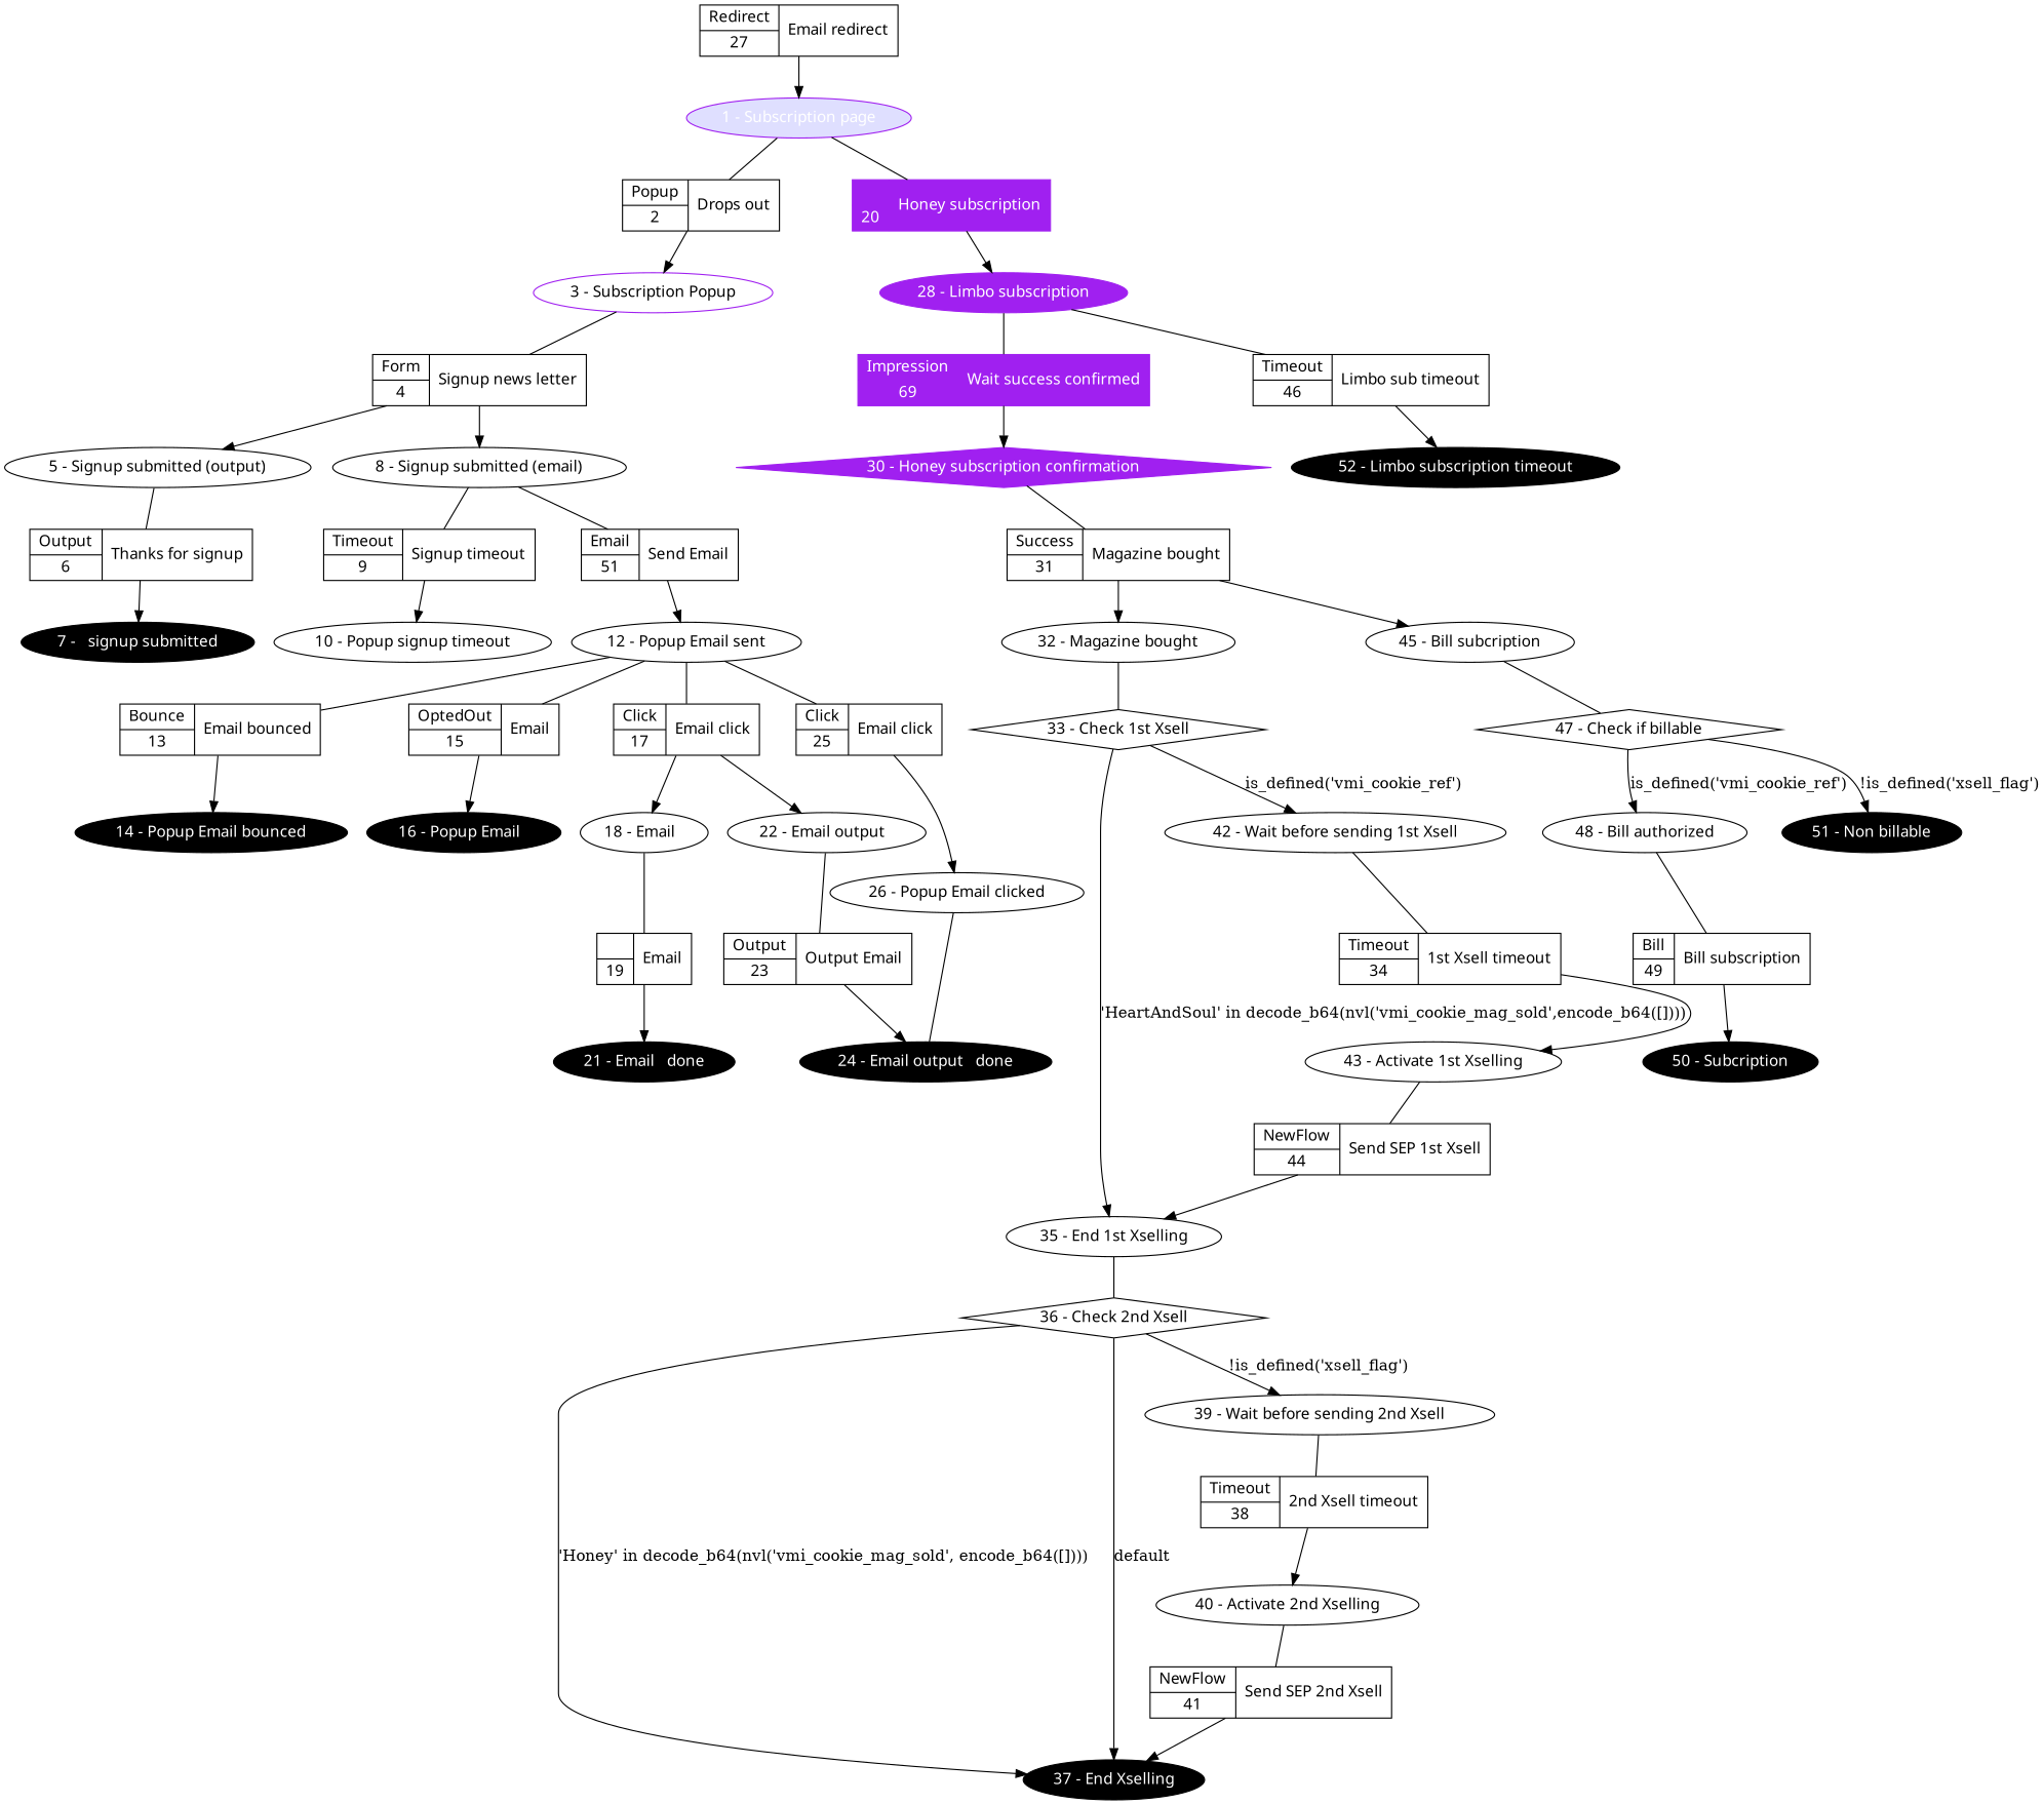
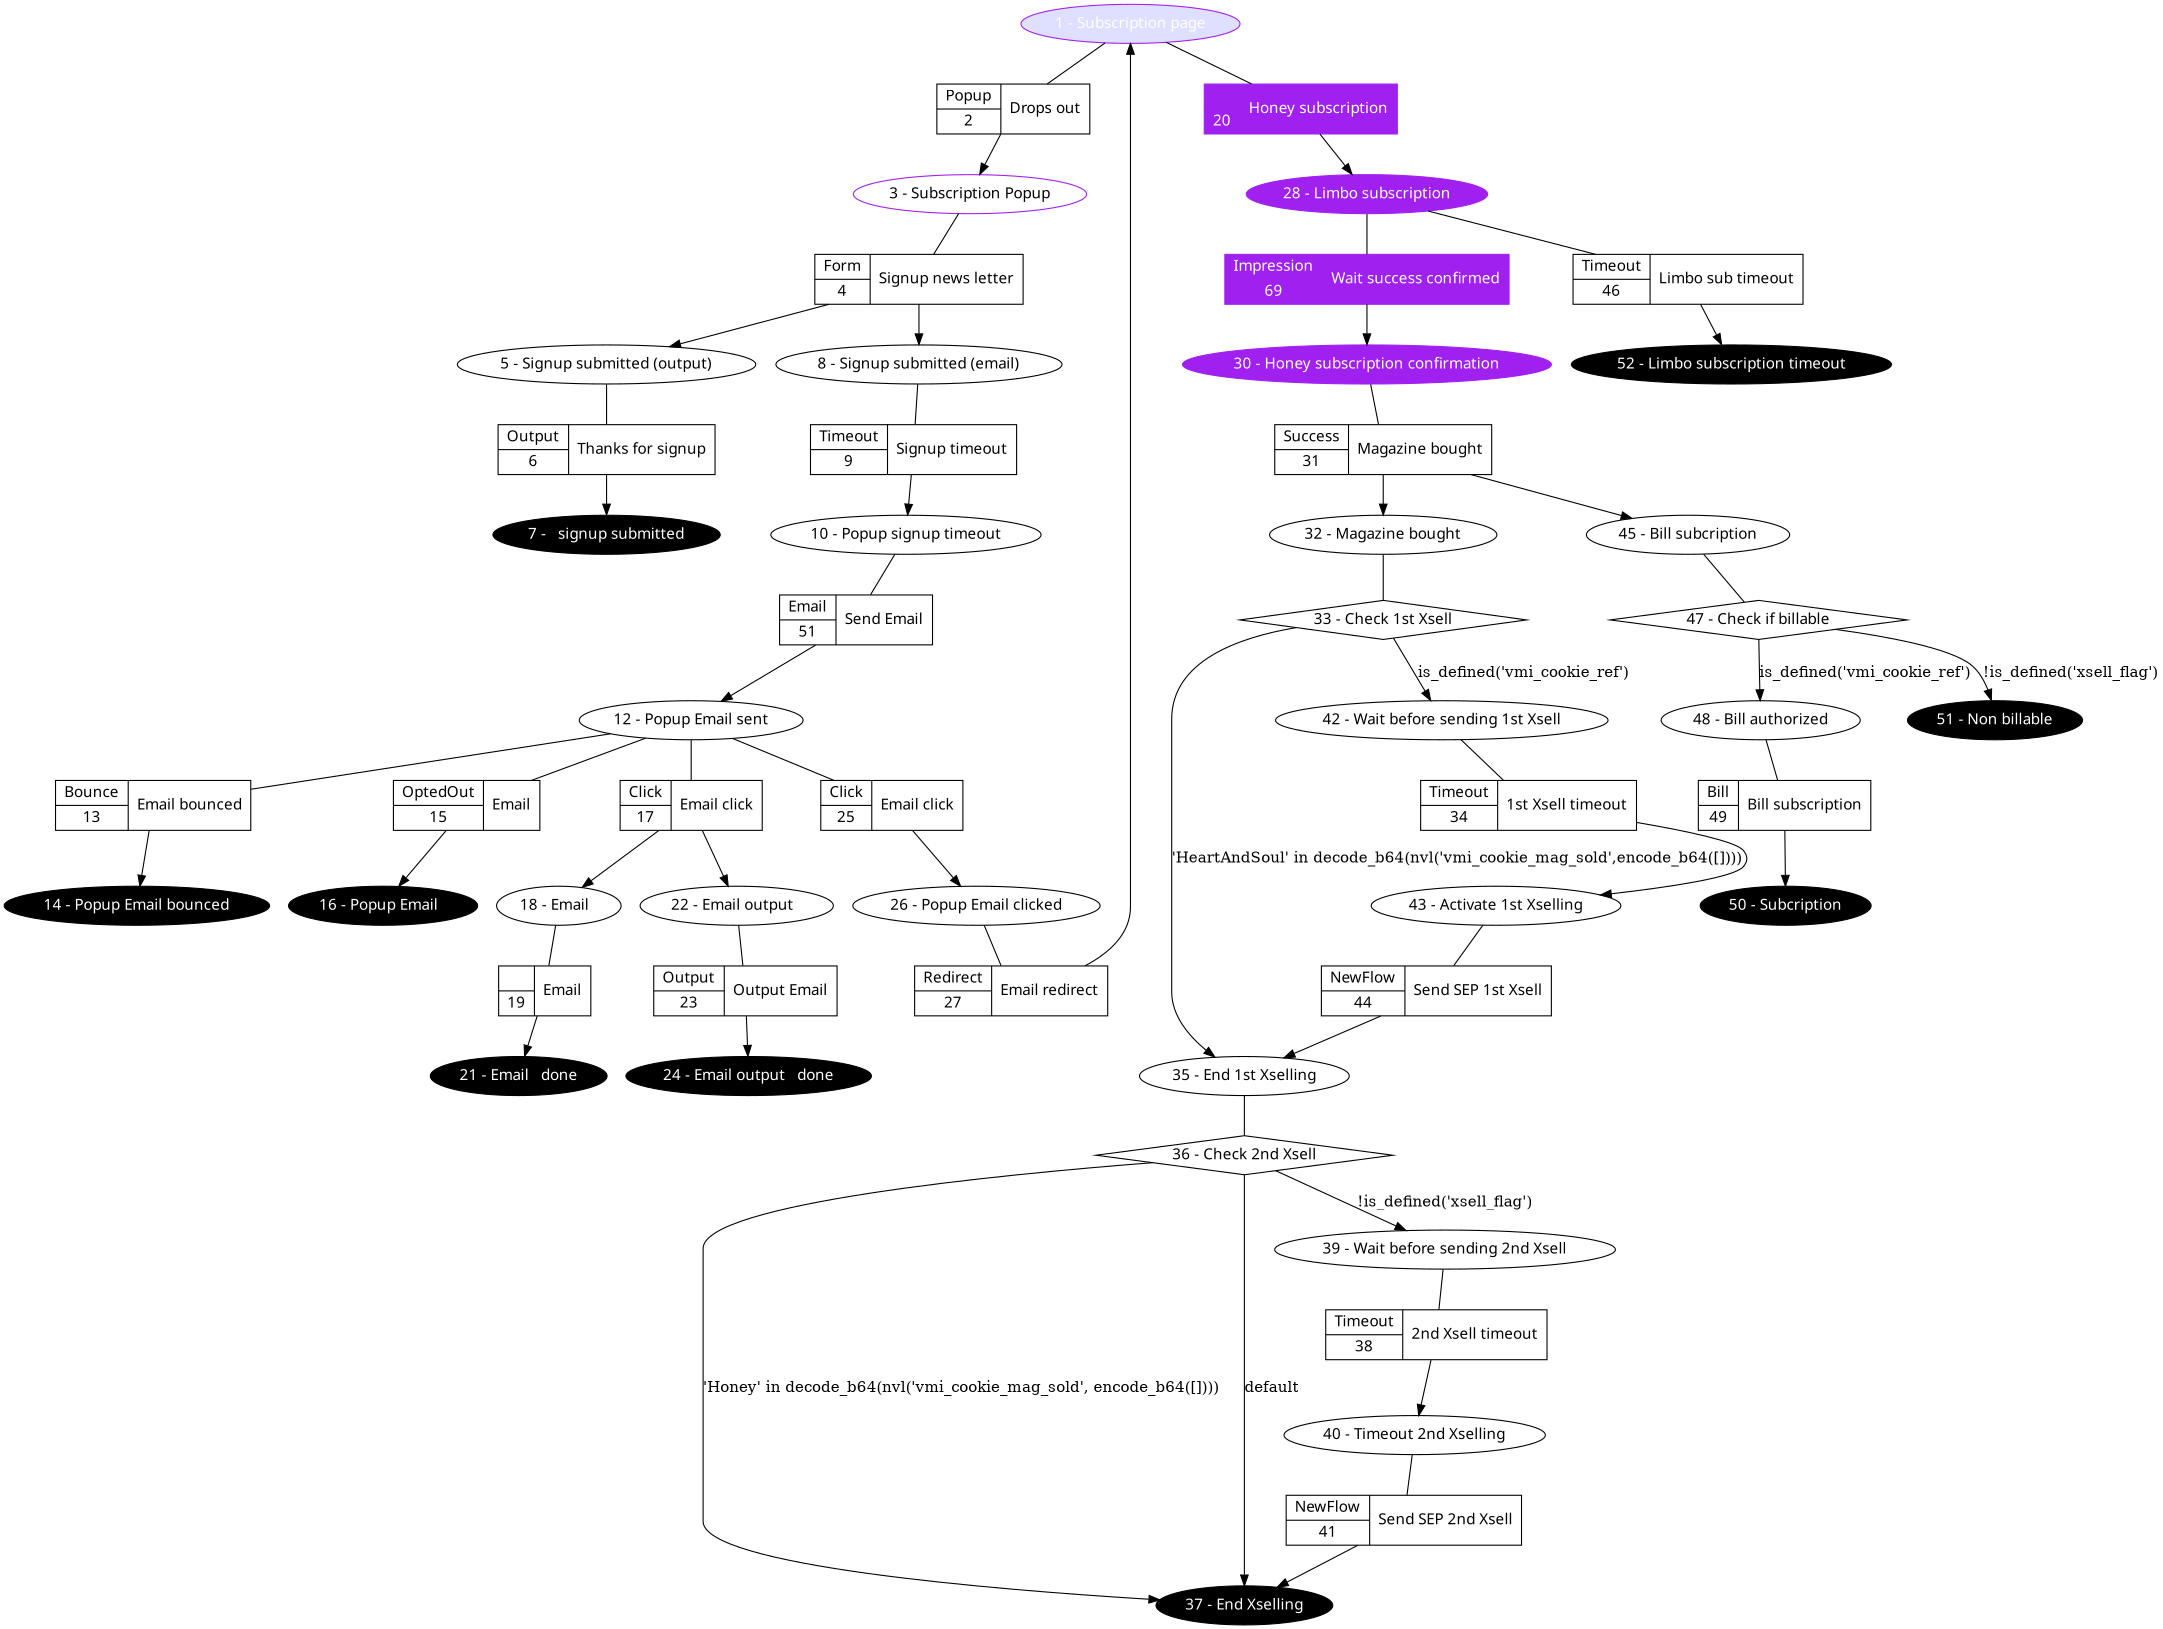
  digraph {
    rankdir=TB
    node [color=black fillcolor=white fontcolor=black fontname="Arial-Bold" shape=ellipse style=solid]
    edge [arrowhead=normal]
    n1 [color=purple fillcolor="#0000ff20" fontcolor=white label="1 - Subscription page" style=filled]
    n2 [label="{Popup|2}|Drops out" shape=record]
    n3 [color=purple fillcolor=purple fontcolor=white label="{ |20}|Honey   subscription" shape=record style=filled]
    n4 [color=purple label="3 - Subscription Popup"]
    n5 [color=purple fillcolor=purple fontcolor=white label="28 - Limbo subscription" style=filled]
    n6 [label="{Form|4}|Signup news letter" shape=record]
    n7 [label="5 - Signup submitted (output)"]
    n8 [label="8 - Signup submitted (email)"]
    n9 [label="{Output|6}|Thanks for signup" shape=record]
    n10 [label="{Timeout|9}|Signup timeout" shape=record]
    n11 [fillcolor=black fontcolor=white label="7 -   signup submitted" style=filled]
    n12 [label="10 - Popup signup timeout"]
    n13 [label="{Email|51}|Send Email" shape=record]
    n14 [label="12 - Popup Email sent"]
    n15 [label="{Bounce|13}|Email bounced" shape=record]
    n16 [label="{OptedOut|15}|Email  " shape=record]
    n17 [label="{Click|17}|Email   click" shape=record]
    n18 [label="{Click|25}|Email click" shape=record]
    n19 [fillcolor=black fontcolor=white label="14 - Popup Email bounced" style=filled]
    n20 [fillcolor=black fontcolor=white label="16 - Popup Email  " style=filled]
    n21 [label="18 - Email  "]
    n22 [label="22 - Email output  "]
    n23 [label="26 - Popup Email clicked"]
    n24 [label="{ |19}|  Email" shape=record]
    n25 [label="{Output|23}|Output   Email" shape=record]
    n26 [fillcolor=black fontcolor=white label="21 - Email   done" style=filled]
    n27 [fillcolor=black fontcolor=white label="24 - Email output   done" style=filled]
    n28 [label="{Redirect|27}|Email redirect" shape=record]
    n29 [color=purple fillcolor=purple fontcolor=white label="{Impression|69}|Wait success confirmed" shape=record style=filled]
    n30 [label="{Timeout|46}|Limbo sub timeout" shape=record]
-   n31 [color=purple fillcolor=purple fontcolor=white label="30 - Honey subscription confirmation" shape=diamond style=filled]
+   n31 [color=purple fillcolor=purple fontcolor=white label="30 - Honey subscription confirmation" style=filled]
    n32 [fillcolor=black fontcolor=white label="52 - Limbo subscription timeout" style=filled]
    n33 [label="{Success|31}|Magazine bought" shape=record]
    n34 [label="32 - Magazine bought"]
    n35 [label="45 - Bill subcription"]
    n36 [label="33 - Check 1st Xsell" shape=diamond]
    n37 [label="47 - Check if billable" shape=diamond]
    n38 [label="35 - End 1st Xselling"]
    n39 [label="42 - Wait before sending 1st Xsell"]
    n40 [label="48 - Bill authorized"]
    n41 [fillcolor=black fontcolor=white label="51 - Non billable" style=filled]
    n42 [label="36 - Check 2nd Xsell" shape=diamond]
    n43 [label="{Timeout|34}|1st Xsell timeout" shape=record]
    n44 [fillcolor=black fontcolor=white label="37 - End Xselling" style=filled]
    n45 [label="39 - Wait before sending 2nd Xsell"]
    n46 [label="43 - Activate 1st Xselling"]
    n47 [label="{Timeout|38}|2nd Xsell timeout" shape=record]
-   n48 [label="40 - Activate 2nd Xselling"]
+   n48 [label="40 - Timeout 2nd Xselling"]
    n49 [label="{NewFlow|41}|Send SEP 2nd Xsell" shape=record]
    n50 [label="{NewFlow|44}|Send SEP 1st Xsell" shape=record]
    n51 [label="{Bill|49}|Bill subscription" shape=record]
    n52 [fillcolor=black fontcolor=white label="50 - Subcription" style=filled]
    n1 -> n2 [arrowhead=none]
    n1 -> n3 [arrowhead=none]
    n2 -> n4
    n3 -> n5
    n4 -> n6 [arrowhead=none]
    n5 -> n29 [arrowhead=none]
    n5 -> n30 [arrowhead=none]
    n6 -> n7
    n6 -> n8
    n7 -> n9 [arrowhead=none]
    n8 -> n10 [arrowhead=none]
    n9 -> n11
    n10 -> n12
-   n8 -> n13 [arrowhead=none]
+   n12 -> n13 [arrowhead=none]
    n13 -> n14
    n14 -> n15 [arrowhead=none]
    n14 -> n16 [arrowhead=none]
    n14 -> n17 [arrowhead=none]
    n14 -> n18 [arrowhead=none]
    n15 -> n19
    n16 -> n20
    n17 -> n21
    n17 -> n22
    n18 -> n23
    n21 -> n24 [arrowhead=none]
    n22 -> n25 [arrowhead=none]
-   n23 -> n27 [arrowhead=none]
+   n23 -> n28 [arrowhead=none]
    n24 -> n26
    n25 -> n27
    n28 -> n1
    n29 -> n31
    n30 -> n32
    n31 -> n33 [arrowhead=none]
    n33 -> n34
    n33 -> n35
    n34 -> n36 [arrowhead=none]
    n35 -> n37 [arrowhead=none]
    n36 -> n38 [label="'HeartAndSoul' in decode_b64(nvl('vmi_cookie_mag_sold',encode_b64([])))"]
    n36 -> n39 [label="is_defined('vmi_cookie_ref')"]
    n37 -> n40 [label="is_defined('vmi_cookie_ref')"]
    n37 -> n41 [label="!is_defined('xsell_flag')"]
    n38 -> n42 [arrowhead=none]
    n39 -> n43 [arrowhead=none]
    n40 -> n51 [arrowhead=none]
    n42 -> n44 [label="'Honey' in decode_b64(nvl('vmi_cookie_mag_sold', encode_b64([])))"]
    n42 -> n44 [label=default]
    n42 -> n45 [label="!is_defined('xsell_flag')"]
    n43 -> n46
    n45 -> n47 [arrowhead=none]
    n46 -> n50 [arrowhead=none]
    n47 -> n48
    n48 -> n49 [arrowhead=none]
    n49 -> n44
    n50 -> n38
    n51 -> n52
  }
